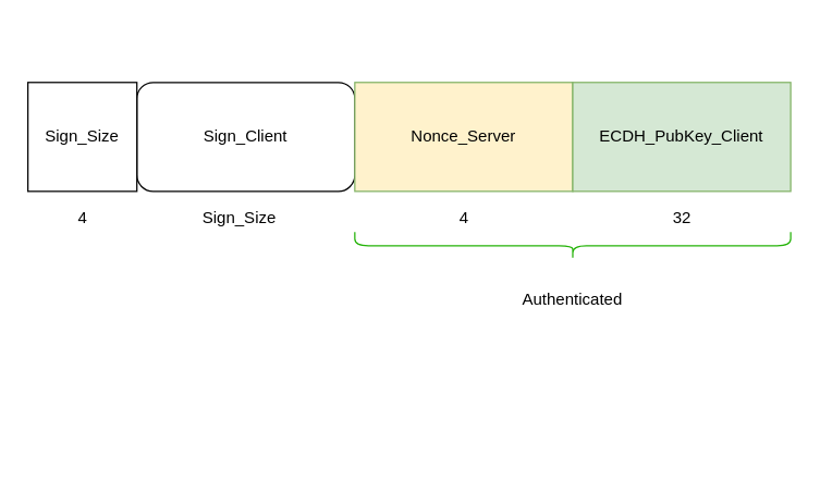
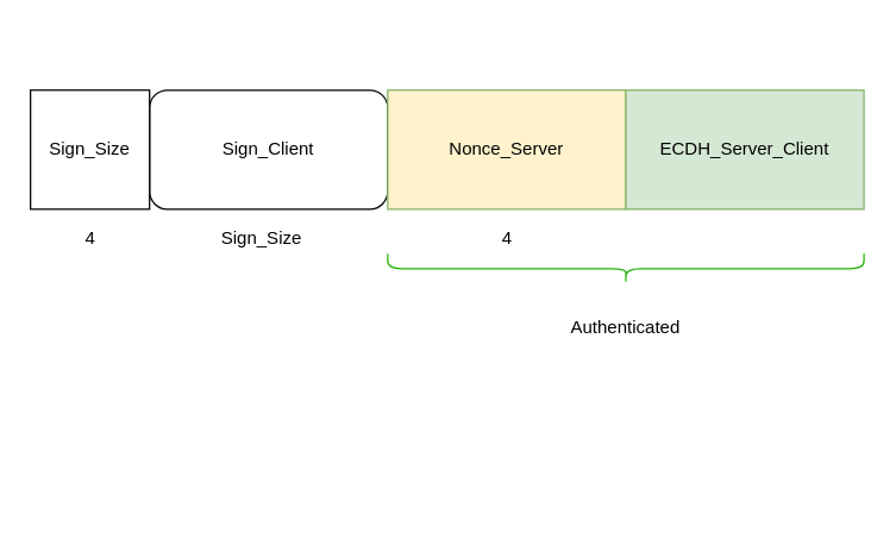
  <mxCell id="0" />
  <mxCell id="1" parent="0" />
  <mxCell id="2" value="Sign_Client" style="whiteSpace=wrap;html=1;rounded=1;" parent="1" vertex="1"><mxGeometry x="100" y="60" width="160" height="80" as="geometry" /></mxCell>
  <mxCell id="3" value="Nonce_Server" style="rounded=0;whiteSpace=wrap;html=1;fillColor=#fff2cc;strokeColor=#82b366;" parent="1" vertex="1"><mxGeometry x="260" y="60" width="160" height="80" as="geometry" /></mxCell>
- <mxCell id="4" value="ECDH_PubKey_Client" style="rounded=0;whiteSpace=wrap;html=1;fillColor=#d5e8d4;strokeColor=#82b366;" parent="1" vertex="1"><mxGeometry x="420" y="60" width="160" height="80" as="geometry" /></mxCell>
+ <mxCell id="4" value="ECDH_Server_Client" style="rounded=0;whiteSpace=wrap;html=1;fillColor=#d5e8d4;strokeColor=#82b366;" parent="1" vertex="1"><mxGeometry x="420" y="60" width="160" height="80" as="geometry" /></mxCell>
  <mxCell id="5" value="Sign_Size" style="text;html=1;align=center;verticalAlign=middle;resizable=0;points=[];autosize=1;strokeColor=none;" parent="1" vertex="1"><mxGeometry x="140" y="150" width="70" height="20" as="geometry" /></mxCell>
  <mxCell id="6" value="4" style="text;html=1;align=center;verticalAlign=middle;resizable=0;points=[];autosize=1;strokeColor=none;" parent="1" vertex="1"><mxGeometry x="330" y="150" width="20" height="20" as="geometry" /></mxCell>
- <mxCell id="7" value="32" style="text;html=1;align=center;verticalAlign=middle;resizable=0;points=[];autosize=1;strokeColor=none;" parent="1" vertex="1"><mxGeometry x="485" y="150" width="30" height="20" as="geometry" /></mxCell>
  <mxCell id="8" value="" style="shape=curlyBracket;whiteSpace=wrap;html=1;rounded=1;flipH=1;rotation=90;fillColor=none;strokeColor=#25B309;" parent="1" vertex="1"><mxGeometry x="410" y="20" width="20" height="320" as="geometry" /></mxCell>
  <mxCell id="9" value="Authenticated" style="text;html=1;strokeColor=none;fillColor=none;align=center;verticalAlign=middle;whiteSpace=wrap;rounded=0;" parent="1" vertex="1"><mxGeometry x="400" y="210" width="40" height="20" as="geometry" /></mxCell>
  <mxCell id="10" value="Sign_Size" style="rounded=0;whiteSpace=wrap;html=1;" vertex="1" parent="1"><mxGeometry y="60" width="80" height="80" as="geometry" x="20" /></mxCell>
  <mxCell id="11" value="4" style="text;html=1;align=center;verticalAlign=middle;resizable=0;points=[];autosize=1;strokeColor=none;" vertex="1" parent="1"><mxGeometry x="50" y="150" width="20" height="20" as="geometry" /></mxCell>
